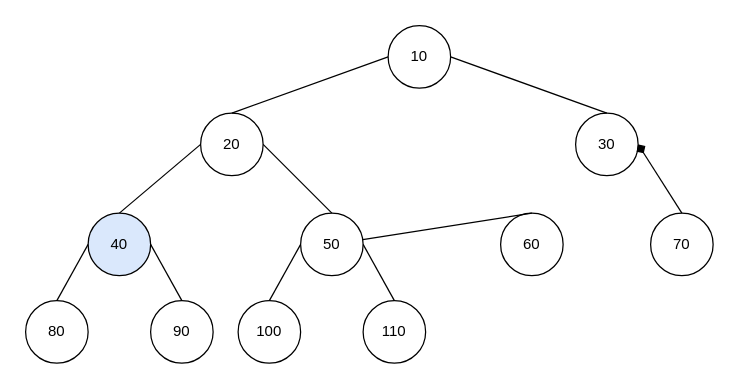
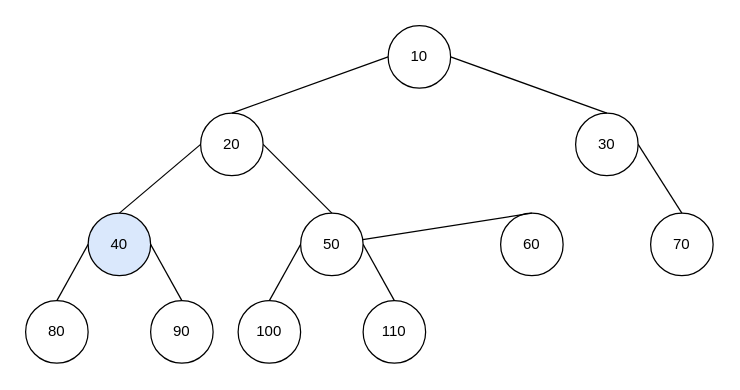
  <mxCell id="0" />
  <mxCell id="1" parent="0" />
  <mxCell id="2" value="10" style="ellipse;whiteSpace=wrap;html=1;aspect=fixed;" vertex="1" parent="1"><mxGeometry x="310" y="20" width="50" height="50" as="geometry" /></mxCell>
  <mxCell id="3" value="20" style="ellipse;whiteSpace=wrap;html=1;aspect=fixed;" vertex="1" parent="1"><mxGeometry x="160" y="90" width="50" height="50" as="geometry" /></mxCell>
  <mxCell id="4" value="30" style="ellipse;whiteSpace=wrap;html=1;aspect=fixed;" vertex="1" parent="1"><mxGeometry x="460" y="90" width="50" height="50" as="geometry" /></mxCell>
  <mxCell id="5" value="40" style="ellipse;whiteSpace=wrap;html=1;aspect=fixed;fillColor=#dae8fc;" vertex="1" parent="1"><mxGeometry x="70" y="170" width="50" height="50" as="geometry" /></mxCell>
  <mxCell id="6" value="50" style="ellipse;whiteSpace=wrap;html=1;aspect=fixed;" vertex="1" parent="1"><mxGeometry x="240" y="170" width="50" height="50" as="geometry" /></mxCell>
  <mxCell id="7" value="80" style="ellipse;whiteSpace=wrap;html=1;aspect=fixed;" vertex="1" parent="1"><mxGeometry x="20" y="240" width="50" height="50" as="geometry" /></mxCell>
  <mxCell id="8" value="90" style="ellipse;whiteSpace=wrap;html=1;aspect=fixed;" vertex="1" parent="1"><mxGeometry x="120" y="240" width="50" height="50" as="geometry" /></mxCell>
  <mxCell id="9" value="100" style="ellipse;whiteSpace=wrap;html=1;aspect=fixed;" vertex="1" parent="1"><mxGeometry x="190" y="240" width="50" height="50" as="geometry" /></mxCell>
  <mxCell id="10" value="110" style="ellipse;whiteSpace=wrap;html=1;aspect=fixed;" vertex="1" parent="1"><mxGeometry x="290" y="240" width="50" height="50" as="geometry" /></mxCell>
  <mxCell id="11" value="60" style="ellipse;whiteSpace=wrap;html=1;aspect=fixed;" vertex="1" parent="1"><mxGeometry x="400" y="170" width="50" height="50" as="geometry" /></mxCell>
  <mxCell id="12" value="70" style="ellipse;whiteSpace=wrap;html=1;aspect=fixed;" vertex="1" parent="1"><mxGeometry x="520" y="170" width="50" height="50" as="geometry" /></mxCell>
  <mxCell id="13" value="" style="endArrow=none;html=1;entryX=0;entryY=0.5;entryDx=0;entryDy=0;exitX=0.5;exitY=0;exitDx=0;exitDy=0;" edge="1" parent="1" source="3" target="2"><mxGeometry width="50" height="50" relative="1" as="geometry"><mxPoint x="340" y="290" as="sourcePoint" /><mxPoint x="390" y="240" as="targetPoint" /></mxGeometry></mxCell>
  <mxCell id="14" value="" style="endArrow=none;html=1;entryX=1;entryY=0.5;entryDx=0;entryDy=0;exitX=0.5;exitY=0;exitDx=0;exitDy=0;" edge="1" parent="1" source="4" target="2"><mxGeometry width="50" height="50" relative="1" as="geometry"><mxPoint x="340" y="290" as="sourcePoint" /><mxPoint x="390" y="240" as="targetPoint" /></mxGeometry></mxCell>
  <mxCell id="15" value="" style="endArrow=none;html=1;entryX=0;entryY=0.5;entryDx=0;entryDy=0;exitX=0.5;exitY=0;exitDx=0;exitDy=0;" edge="1" parent="1" source="5" target="3"><mxGeometry width="50" height="50" relative="1" as="geometry"><mxPoint x="95" y="130" as="sourcePoint" /><mxPoint x="390" y="240" as="targetPoint" /></mxGeometry></mxCell>
  <mxCell id="16" value="" style="endArrow=none;html=1;exitX=0.5;exitY=0;exitDx=0;exitDy=0;entryX=1;entryY=0.5;entryDx=0;entryDy=0;" edge="1" parent="1" source="6" target="3"><mxGeometry width="50" height="50" relative="1" as="geometry"><mxPoint x="280" y="128" as="sourcePoint" /><mxPoint x="170" y="60" as="targetPoint" /></mxGeometry></mxCell>
  <mxCell id="17" value="" style="endArrow=none;html=1;exitX=0.5;exitY=0;exitDx=0;exitDy=0;" edge="1" parent="1" source="11" target="6"><mxGeometry width="50" height="50" relative="1" as="geometry"><mxPoint x="425" y="140" as="sourcePoint" /><mxPoint x="390" y="240" as="targetPoint" /></mxGeometry></mxCell>
- <mxCell id="18" value="" style="endArrow=diamond;html=1;entryX=1;entryY=0.5;entryDx=0;entryDy=0;exitX=0.5;exitY=0;exitDx=0;exitDy=0;" edge="1" parent="1" source="12" target="4"><mxGeometry width="50" height="50" relative="1" as="geometry"><mxPoint x="340" y="290" as="sourcePoint" /><mxPoint x="390" y="240" as="targetPoint" /></mxGeometry></mxCell>
+ <mxCell id="18" value="" style="endArrow=none;html=1;entryX=1;entryY=0.5;entryDx=0;entryDy=0;exitX=0.5;exitY=0;exitDx=0;exitDy=0;" edge="1" parent="1" source="12" target="4"><mxGeometry width="50" height="50" relative="1" as="geometry"><mxPoint x="340" y="290" as="sourcePoint" /><mxPoint x="390" y="240" as="targetPoint" /></mxGeometry></mxCell>
  <mxCell id="19" value="" style="endArrow=none;html=1;entryX=0;entryY=0.5;entryDx=0;entryDy=0;exitX=0.5;exitY=0;exitDx=0;exitDy=0;" edge="1" parent="1" source="7" target="5"><mxGeometry width="50" height="50" relative="1" as="geometry"><mxPoint x="340" y="290" as="sourcePoint" /><mxPoint x="390" y="240" as="targetPoint" /></mxGeometry></mxCell>
  <mxCell id="20" value="" style="endArrow=none;html=1;entryX=0;entryY=0.5;entryDx=0;entryDy=0;exitX=0.5;exitY=0;exitDx=0;exitDy=0;" edge="1" parent="1" source="9" target="6"><mxGeometry width="50" height="50" relative="1" as="geometry"><mxPoint x="340" y="290" as="sourcePoint" /><mxPoint x="390" y="240" as="targetPoint" /></mxGeometry></mxCell>
  <mxCell id="21" value="" style="endArrow=none;html=1;entryX=1;entryY=0.5;entryDx=0;entryDy=0;exitX=0.5;exitY=0;exitDx=0;exitDy=0;" edge="1" parent="1" source="8" target="5"><mxGeometry width="50" height="50" relative="1" as="geometry"><mxPoint x="340" y="290" as="sourcePoint" /><mxPoint x="390" y="240" as="targetPoint" /></mxGeometry></mxCell>
  <mxCell id="22" value="" style="endArrow=none;html=1;entryX=1;entryY=0.5;entryDx=0;entryDy=0;exitX=0.5;exitY=0;exitDx=0;exitDy=0;" edge="1" parent="1" source="10" target="6"><mxGeometry width="50" height="50" relative="1" as="geometry"><mxPoint x="320" y="240" as="sourcePoint" /><mxPoint x="390" y="240" as="targetPoint" /></mxGeometry></mxCell>
